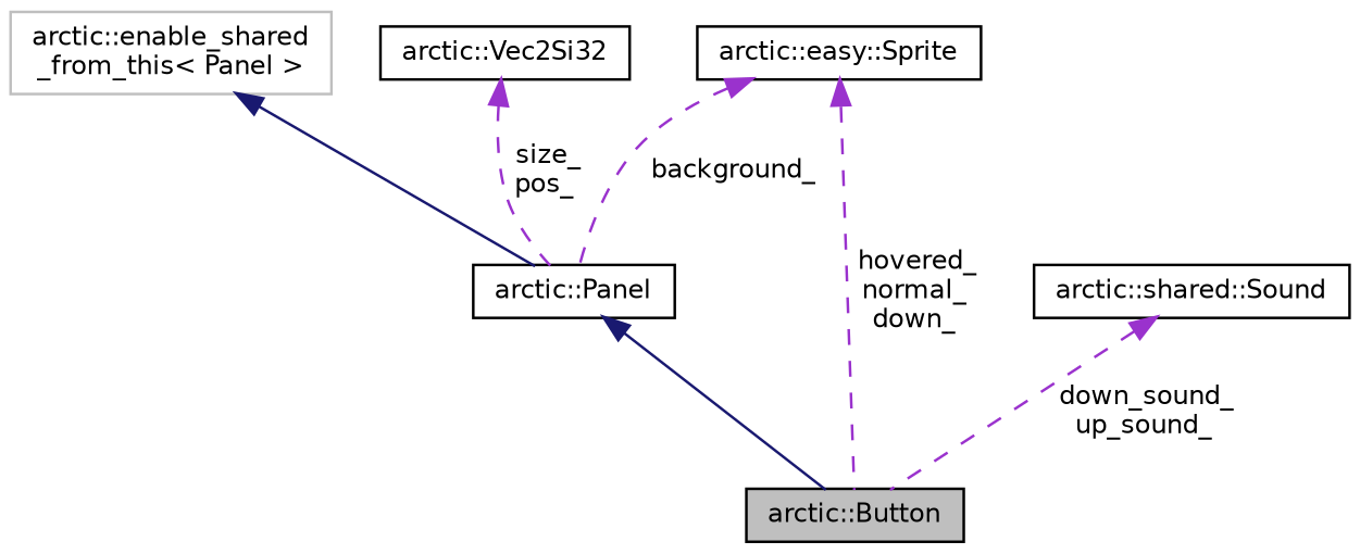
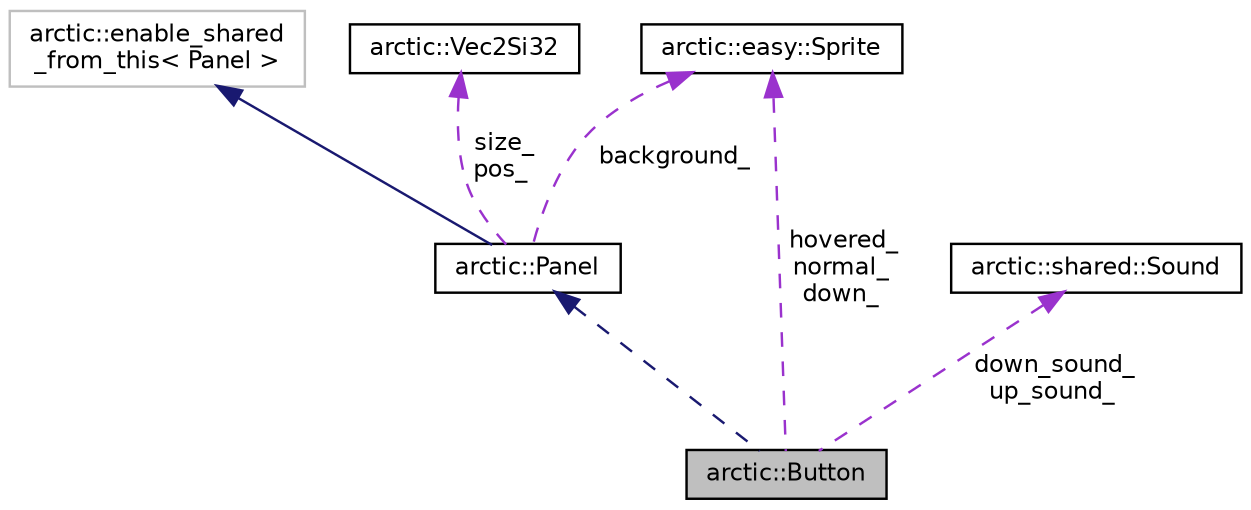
  digraph {
    node [color=black fillcolor=white fontname=Helvetica fontsize=10 shape=record style=filled]
    edge [color=darkorchid3 dir=back fontname=Helvetica fontsize=10 labelfontname=Helvetica labelfontsize=10 style=dashed]
    n1 [fillcolor=grey75 fontcolor=black height=0.2 label="arctic::Button" width=0.4]
    n2 [height=0.2 label="arctic::Panel" width=0.4]
    n3 [color=grey75 height=0.2 label="arctic::enable_shared\l_from_this\< Panel \>" width=0.4]
    n4 [height=0.2 label="arctic::Vec2Si32" width=0.4]
    n5 [height=0.2 label="arctic::easy::Sprite" width=0.4]
    n6 [height=0.2 label="arctic::shared::Sound" width=0.4]
-   n2 -> n1 [color=midnightblue style=solid]
+   n2 -> n1 [color=midnightblue]
    n3 -> n2 [color=midnightblue style=solid]
    n4 -> n2 [label=" size_\npos_"]
    n5 -> n1 [label=" hovered_\nnormal_\ndown_"]
    n5 -> n2 [label=" background_"]
    n6 -> n1 [label=" down_sound_\nup_sound_"]
  }
